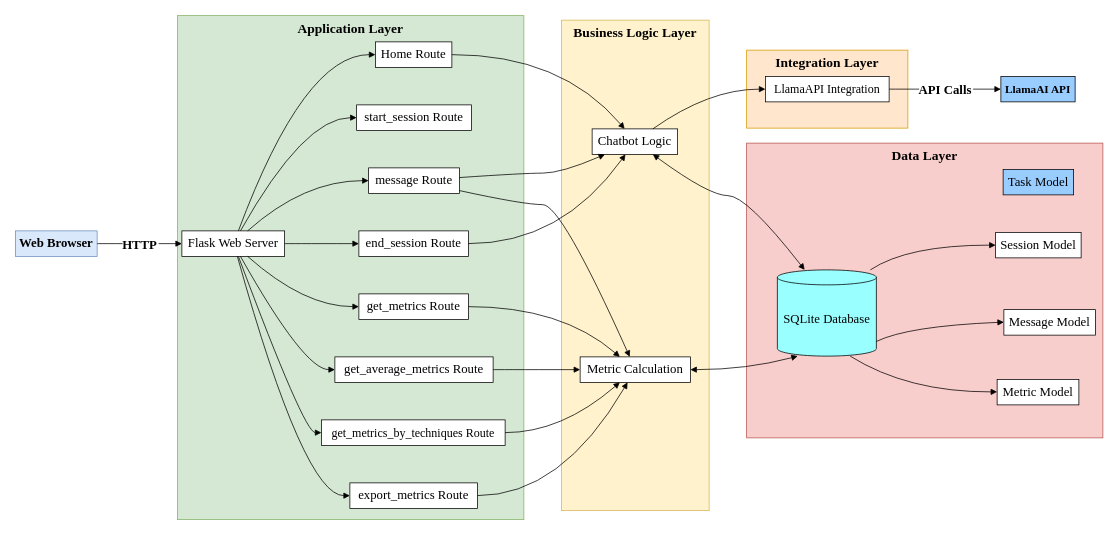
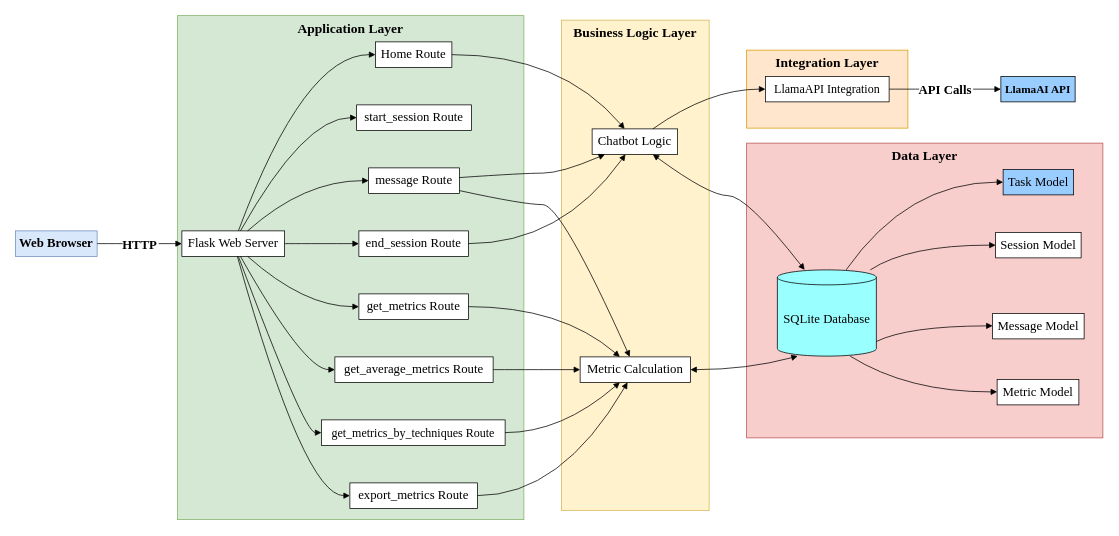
  <mxCell id="0" />
  <mxCell id="1" parent="0" />
  <mxCell id="2" value="Data Layer" style="whiteSpace=wrap;strokeWidth=1;verticalAlign=top;fontFamily=Lucida Console;fontSize=18;fontStyle=1;fillColor=#f8cecc;strokeColor=#b85450;" vertex="1" parent="1"><mxGeometry x="995" y="190" width="475" height="393" as="geometry" /></mxCell>
  <mxCell id="3" value="SQLite Database" style="shape=cylinder3;boundedLbl=1;backgroundOutline=1;size=10;strokeWidth=1;whiteSpace=wrap;fontFamily=Lucida Console;fontSize=17;fontStyle=0;fillColor=#99FFFF;" vertex="1" parent="1"><mxGeometry x="1036" y="359" width="132" height="115" as="geometry" /></mxCell>
  <mxCell id="4" value="Task Model" style="whiteSpace=wrap;strokeWidth=1;fontFamily=Lucida Console;fontSize=17;fontStyle=0;fillColor=#99ccff;" vertex="1" parent="1"><mxGeometry x="1337" y="225" width="94" height="34" as="geometry" /></mxCell>
  <mxCell id="5" value="Session Model" style="whiteSpace=wrap;strokeWidth=1;fontFamily=Lucida Console;fontSize=17;fontStyle=0" vertex="1" parent="1"><mxGeometry x="1327" y="309" width="114" height="34" as="geometry" /></mxCell>
- <mxCell id="6" value="Message Model" style="whiteSpace=wrap;strokeWidth=1;fontFamily=Lucida Console;fontSize=17;fontStyle=0" vertex="1" parent="1"><mxGeometry x="1338" y="412" width="122" height="34" as="geometry" /></mxCell>
+ <mxCell id="6" value="Message Model" style="whiteSpace=wrap;strokeWidth=1;fontFamily=Lucida Console;fontSize=17;fontStyle=0" vertex="1" parent="1"><mxGeometry x="1323" y="417" width="122" height="34" as="geometry" /></mxCell>
  <mxCell id="7" value="Metric Model" style="whiteSpace=wrap;strokeWidth=1;fontFamily=Lucida Console;fontSize=17;fontStyle=0" vertex="1" parent="1"><mxGeometry x="1329" y="505" width="109" height="34" as="geometry" /></mxCell>
  <mxCell id="8" value="Integration Layer" style="whiteSpace=wrap;strokeWidth=1;verticalAlign=top;fontFamily=Lucida Console;fontSize=18;fontStyle=1;fillColor=#ffe6cc;strokeColor=#d79b00;" vertex="1" parent="1"><mxGeometry x="995" y="66" width="215" height="104" as="geometry" /></mxCell>
  <mxCell id="9" value="LlamaAPI Integration" style="whiteSpace=wrap;strokeWidth=1;fontFamily=Lucida Console;fontSize=16;fontStyle=0" vertex="1" parent="1"><mxGeometry x="1020" y="101" width="165" height="34" as="geometry" /></mxCell>
  <mxCell id="10" value="Business Logic Layer" style="whiteSpace=wrap;strokeWidth=1;verticalAlign=top;fontFamily=Lucida Console;fontSize=18;fontStyle=1;fillColor=#fff2cc;strokeColor=#d6b656;" vertex="1" parent="1"><mxGeometry x="748" y="26" width="197" height="654" as="geometry" /></mxCell>
  <mxCell id="11" value="Chatbot Logic" style="whiteSpace=wrap;strokeWidth=1;fontFamily=Lucida Console;fontSize=17;fontStyle=0" vertex="1" parent="1"><mxGeometry x="789" y="171" width="114" height="34" as="geometry" /></mxCell>
  <mxCell id="12" value="Metric Calculation" style="whiteSpace=wrap;strokeWidth=1;fontFamily=Lucida Console;fontSize=17;fontStyle=0" vertex="1" parent="1"><mxGeometry x="773" y="475" width="147" height="34" as="geometry" /></mxCell>
  <mxCell id="13" value="Application Layer" style="whiteSpace=wrap;strokeWidth=1;verticalAlign=top;fontFamily=Lucida Console;fontSize=18;fontStyle=1;fillColor=#d5e8d4;strokeColor=#82b366;" vertex="1" parent="1"><mxGeometry x="236" y="20" width="462" height="672" as="geometry" /></mxCell>
  <mxCell id="14" value="Home Route" style="whiteSpace=wrap;strokeWidth=1;fontFamily=Lucida Console;fontSize=17;fontStyle=0;fillColor=default;" vertex="1" parent="1"><mxGeometry x="500" y="55" width="102" height="34" as="geometry" /></mxCell>
  <mxCell id="15" value="Flask Web Server" style="whiteSpace=wrap;strokeWidth=1;fontFamily=Lucida Console;fontSize=17;fontStyle=0;fillColor=default;" vertex="1" parent="1"><mxGeometry x="242" y="307" width="137" height="34" as="geometry" /></mxCell>
  <mxCell id="16" value="start_session Route" style="whiteSpace=wrap;strokeWidth=1;fontFamily=Lucida Console;fontSize=17;fontStyle=0;fillColor=default;" vertex="1" parent="1"><mxGeometry x="475" y="139" width="153" height="34" as="geometry" /></mxCell>
  <mxCell id="17" value="message Route" style="whiteSpace=wrap;strokeWidth=1;fontFamily=Lucida Console;fontSize=17;fontStyle=0;fillColor=default;" vertex="1" parent="1"><mxGeometry x="491" y="223" width="121" height="34" as="geometry" /></mxCell>
  <mxCell id="18" value="end_session Route" style="whiteSpace=wrap;strokeWidth=1;fontFamily=Lucida Console;fontSize=17;fontStyle=0;fillColor=default;" vertex="1" parent="1"><mxGeometry x="478" y="307" width="146" height="34" as="geometry" /></mxCell>
  <mxCell id="19" value="get_metrics Route" style="whiteSpace=wrap;strokeWidth=1;fontFamily=Lucida Console;fontSize=17;fontStyle=0;fillColor=default;" vertex="1" parent="1"><mxGeometry x="478" y="391" width="146" height="34" as="geometry" /></mxCell>
  <mxCell id="20" value="get_average_metrics Route" style="whiteSpace=wrap;strokeWidth=1;fontFamily=Lucida Console;fontSize=17;fontStyle=0;fillColor=default;" vertex="1" parent="1"><mxGeometry x="446" y="475" width="211" height="34" as="geometry" /></mxCell>
  <mxCell id="21" value="get_metrics_by_techniques Route" style="whiteSpace=wrap;strokeWidth=1;fontFamily=Lucida Console;fontSize=16;fontStyle=0;fillColor=default;" vertex="1" parent="1"><mxGeometry x="428" y="559" width="245" height="34" as="geometry" /></mxCell>
  <mxCell id="22" value="export_metrics Route" style="whiteSpace=wrap;strokeWidth=1;fontFamily=Lucida Console;fontSize=17;fontStyle=0;fillColor=default;" vertex="1" parent="1"><mxGeometry x="466" y="643" width="170" height="34" as="geometry" /></mxCell>
  <mxCell id="23" value="Web Browser" style="whiteSpace=wrap;strokeWidth=1;fontFamily=Lucida Console;fontSize=17;fontStyle=1;fillColor=#dae8fc;strokeColor=#6c8ebf;" vertex="1" parent="1"><mxGeometry x="20" y="307" width="109" height="34" as="geometry" /></mxCell>
  <mxCell id="24" value="LlamaAI API" style="whiteSpace=wrap;strokeWidth=1;fontFamily=Lucida Console;fontSize=15;fontStyle=1;fillColor=#99CCFF;" vertex="1" parent="1"><mxGeometry x="1334" y="101" width="99" height="34" as="geometry" /></mxCell>
  <mxCell id="25" value="HTTP" style="curved=1;startArrow=none;endArrow=block;exitX=1;exitY=0.5;entryX=0;entryY=0.5;rounded=0;strokeWidth=1;fontFamily=Lucida Console;fontSize=17;fontStyle=1" edge="1" parent="1" source="23" target="15"><mxGeometry relative="1" as="geometry"><Array as="points" /></mxGeometry></mxCell>
  <mxCell id="26" value="" style="curved=1;startArrow=none;endArrow=block;exitX=0.55;exitY=0;entryX=0;entryY=0.5;rounded=0;strokeWidth=1;fontFamily=Lucida Console;fontSize=17;fontStyle=1" edge="1" parent="1" source="15" target="14"><mxGeometry relative="1" as="geometry"><Array as="points"><mxPoint x="405" y="72" /></Array></mxGeometry></mxCell>
  <mxCell id="27" value="" style="curved=1;startArrow=none;endArrow=block;exitX=0.57;exitY=0;entryX=0;entryY=0.5;rounded=0;strokeWidth=1;fontFamily=Lucida Console;fontSize=17;fontStyle=1" edge="1" parent="1" source="15" target="16"><mxGeometry relative="1" as="geometry"><Array as="points"><mxPoint x="405" y="156" /></Array></mxGeometry></mxCell>
  <mxCell id="28" value="" style="curved=1;startArrow=none;endArrow=block;exitX=0.64;exitY=0;entryX=0;entryY=0.5;rounded=0;strokeWidth=1;fontFamily=Lucida Console;fontSize=17;fontStyle=1" edge="1" parent="1" source="15" target="17"><mxGeometry relative="1" as="geometry"><Array as="points"><mxPoint x="405" y="240" /></Array></mxGeometry></mxCell>
  <mxCell id="29" value="" style="curved=1;startArrow=none;endArrow=block;exitX=1.01;exitY=0.5;entryX=0;entryY=0.5;rounded=0;strokeWidth=1;fontFamily=Lucida Console;fontSize=17;fontStyle=1" edge="1" parent="1" source="15" target="18"><mxGeometry relative="1" as="geometry"><Array as="points" /></mxGeometry></mxCell>
  <mxCell id="30" value="" style="curved=1;startArrow=none;endArrow=block;exitX=0.64;exitY=1;entryX=0;entryY=0.5;rounded=0;strokeWidth=1;fontFamily=Lucida Console;fontSize=17;fontStyle=1" edge="1" parent="1" source="15" target="19"><mxGeometry relative="1" as="geometry"><Array as="points"><mxPoint x="405" y="408" /></Array></mxGeometry></mxCell>
  <mxCell id="31" value="" style="curved=1;startArrow=none;endArrow=block;exitX=0.57;exitY=1;entryX=0;entryY=0.5;rounded=0;strokeWidth=1;fontFamily=Lucida Console;fontSize=17;fontStyle=1" edge="1" parent="1" source="15" target="20"><mxGeometry relative="1" as="geometry"><Array as="points"><mxPoint x="405" y="492" /></Array></mxGeometry></mxCell>
  <mxCell id="32" value="" style="curved=1;startArrow=none;endArrow=block;exitX=0.55;exitY=1;entryX=0;entryY=0.5;rounded=0;strokeWidth=1;fontFamily=Lucida Console;fontSize=17;fontStyle=1" edge="1" parent="1" source="15" target="21"><mxGeometry relative="1" as="geometry"><Array as="points"><mxPoint x="405" y="576" /></Array></mxGeometry></mxCell>
  <mxCell id="33" value="" style="curved=1;startArrow=none;endArrow=block;exitX=0.54;exitY=1;entryX=0;entryY=0.5;rounded=0;strokeWidth=1;fontFamily=Lucida Console;fontSize=17;fontStyle=1" edge="1" parent="1" source="15" target="22"><mxGeometry relative="1" as="geometry"><Array as="points"><mxPoint x="405" y="660" /></Array></mxGeometry></mxCell>
  <mxCell id="34" value="" style="curved=1;startArrow=none;endArrow=block;exitX=1;exitY=0.5;entryX=0.38;entryY=0;rounded=0;strokeWidth=1;fontFamily=Lucida Console;fontSize=17;fontStyle=1" edge="1" parent="1" source="14" target="11"><mxGeometry relative="1" as="geometry"><Array as="points"><mxPoint x="748" y="72" /></Array></mxGeometry></mxCell>
  <mxCell id="35" value="" style="curved=1;startArrow=none;endArrow=block;exitX=1;exitY=0.38;entryX=0.15;entryY=1;rounded=0;strokeWidth=1;fontFamily=Lucida Console;fontSize=17;fontStyle=1" edge="1" parent="1" source="17" target="11"><mxGeometry relative="1" as="geometry"><Array as="points"><mxPoint x="698" y="230" /><mxPoint x="748" y="230" /></Array></mxGeometry></mxCell>
  <mxCell id="36" value="" style="curved=1;startArrow=none;endArrow=block;exitX=1;exitY=0.5;entryX=0.39;entryY=1;rounded=0;strokeWidth=1;fontFamily=Lucida Console;fontSize=17;fontStyle=1" edge="1" parent="1" source="18" target="11"><mxGeometry relative="1" as="geometry"><Array as="points"><mxPoint x="748" y="324" /></Array></mxGeometry></mxCell>
  <mxCell id="37" value="" style="curved=1;startArrow=none;endArrow=block;exitX=1;exitY=0.89;entryX=0.45;entryY=0;rounded=0;strokeWidth=1;fontFamily=Lucida Console;fontSize=17;fontStyle=1" edge="1" parent="1" source="17" target="12"><mxGeometry relative="1" as="geometry"><Array as="points"><mxPoint x="698" y="272" /><mxPoint x="748" y="272" /></Array></mxGeometry></mxCell>
  <mxCell id="38" value="" style="curved=1;startArrow=none;endArrow=block;exitX=1;exitY=0.5;entryX=0.36;entryY=0;rounded=0;strokeWidth=1;fontFamily=Lucida Console;fontSize=17;fontStyle=1" edge="1" parent="1" source="19" target="12"><mxGeometry relative="1" as="geometry"><Array as="points"><mxPoint x="748" y="408" /></Array></mxGeometry></mxCell>
  <mxCell id="39" value="" style="curved=1;startArrow=none;endArrow=block;exitX=1;exitY=0.5;entryX=0;entryY=0.5;rounded=0;strokeWidth=1;fontFamily=Lucida Console;fontSize=17;fontStyle=1" edge="1" parent="1" source="20" target="12"><mxGeometry relative="1" as="geometry"><Array as="points" /></mxGeometry></mxCell>
  <mxCell id="40" value="" style="curved=1;startArrow=none;endArrow=block;exitX=1;exitY=0.5;entryX=0.36;entryY=1;rounded=0;strokeWidth=1;fontFamily=Lucida Console;fontSize=17;fontStyle=1" edge="1" parent="1" source="21" target="12"><mxGeometry relative="1" as="geometry"><Array as="points"><mxPoint x="748" y="576" /></Array></mxGeometry></mxCell>
  <mxCell id="41" value="" style="curved=1;startArrow=none;endArrow=block;exitX=1;exitY=0.5;entryX=0.43;entryY=1;rounded=0;strokeWidth=1;fontFamily=Lucida Console;fontSize=17;fontStyle=1" edge="1" parent="1" source="22" target="12"><mxGeometry relative="1" as="geometry"><Array as="points"><mxPoint x="748" y="660" /></Array></mxGeometry></mxCell>
  <mxCell id="42" value="" style="curved=1;startArrow=none;endArrow=block;exitX=0.71;exitY=0;entryX=0;entryY=0.5;rounded=0;strokeWidth=1;fontFamily=Lucida Console;fontSize=17;fontStyle=1" edge="1" parent="1" source="11" target="9"><mxGeometry relative="1" as="geometry"><Array as="points"><mxPoint x="945" y="118" /></Array></mxGeometry></mxCell>
+ <mxCell id="43" value="" style="curved=1;startArrow=none;endArrow=block;exitX=0.69;exitY=0.01;entryX=0;entryY=0.5;rounded=0;strokeWidth=1;fontFamily=Lucida Console;fontSize=17;fontStyle=1" edge="1" parent="1" source="3" target="4"><mxGeometry relative="1" as="geometry"><Array as="points"><mxPoint x="1210" y="242" /></Array></mxGeometry></mxCell>
  <mxCell id="44" value="" style="curved=1;startArrow=none;endArrow=block;exitX=0.93;exitY=0.01;entryX=0;entryY=0.5;rounded=0;strokeWidth=1;fontFamily=Lucida Console;fontSize=17;fontStyle=1" edge="1" parent="1" source="3" target="5"><mxGeometry relative="1" as="geometry"><Array as="points"><mxPoint x="1210" y="326" /></Array></mxGeometry></mxCell>
  <mxCell id="45" value="" style="curved=1;startArrow=none;endArrow=block;exitX=1;exitY=0.83;entryX=0;entryY=0.49;rounded=0;strokeWidth=1;fontFamily=Lucida Console;fontSize=17;fontStyle=1" edge="1" parent="1" source="3" target="6"><mxGeometry relative="1" as="geometry"><Array as="points"><mxPoint x="1210" y="434" /></Array></mxGeometry></mxCell>
  <mxCell id="46" value="" style="curved=1;startArrow=none;endArrow=block;exitX=0.74;exitY=1.01;entryX=0;entryY=0.49;rounded=0;strokeWidth=1;fontFamily=Lucida Console;fontSize=17;fontStyle=1" edge="1" parent="1" source="3" target="7"><mxGeometry relative="1" as="geometry"><Array as="points"><mxPoint x="1210" y="522" /></Array></mxGeometry></mxCell>
  <mxCell id="47" value="" style="curved=1;startArrow=block;endArrow=block;exitX=0.71;exitY=1;entryX=0.28;entryY=0.01;rounded=0;strokeWidth=1;fontFamily=Lucida Console;fontSize=17;fontStyle=1" edge="1" parent="1" source="11" target="3"><mxGeometry relative="1" as="geometry"><Array as="points"><mxPoint x="945" y="260" /><mxPoint x="995" y="260" /></Array></mxGeometry></mxCell>
  <mxCell id="48" value="" style="curved=1;startArrow=block;endArrow=block;exitX=1;exitY=0.5;entryX=0.2;entryY=1.01;rounded=0;strokeWidth=1;fontFamily=Lucida Console;fontSize=17;fontStyle=1" edge="1" parent="1" source="12" target="3"><mxGeometry relative="1" as="geometry"><Array as="points"><mxPoint x="995" y="492" /></Array></mxGeometry></mxCell>
  <mxCell id="49" value="API Calls" style="curved=1;startArrow=none;endArrow=block;exitX=1;exitY=0.5;entryX=0;entryY=0.5;rounded=0;strokeWidth=1;fontFamily=Lucida Console;fontSize=17;fontStyle=1" edge="1" parent="1" source="9" target="24"><mxGeometry relative="1" as="geometry"><Array as="points" /></mxGeometry></mxCell>
